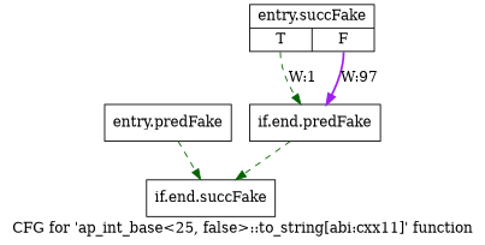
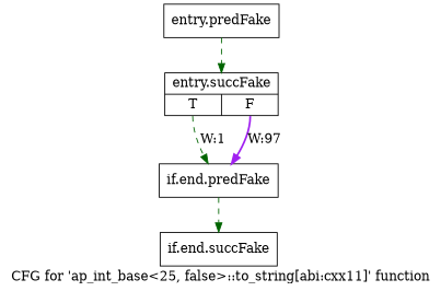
  digraph {
    label="CFG for 'ap_int_base\<25, false\>::to_string[abi:cxx11]' function"
    node [shape=record filename="/tools/Xilinx/Vitis_HLS/2022.1/include/ap_int_base.h" linenumber=1476]
    edge [color=darkgreen execusionnum=96 filename="/tools/Xilinx/Vitis_HLS/2022.1/include/ap_int_base.h" style=dashed]
    n1 [label="{entry.predFake}" filename="" linenumber=""]
    n2 [label="{entry.succFake|{<s0>T|<s1>F}}" linenumber=1475]
    n3 [label="{if.end.predFake}"]
    n4 [label="{if.end.succFake}"]
-   n1 -> n4
+   n1 -> n2
    n2 -> n3 [execusionnum=0 label="W:1" tailport=s0]
    n2 -> n3 [color=purple label="W:97" style=bold tailport=s1 execusionnum="" filename=""]
    n3 -> n4
  }
